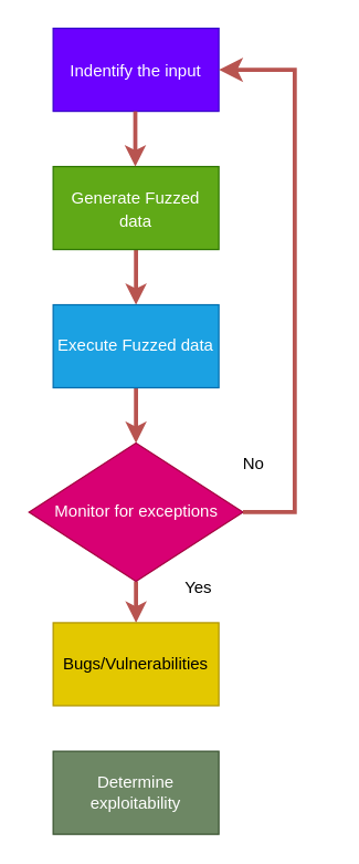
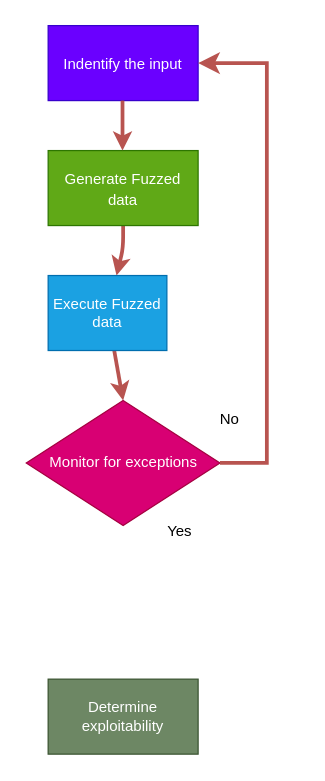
  <mxCell id="0" />
  <mxCell id="1" parent="0" />
  <mxCell id="2" value="&lt;h3&gt;&lt;span style=&quot;font-size: 12px; font-weight: 400;&quot;&gt;Indentify the input&lt;/span&gt;&lt;br&gt;&lt;/h3&gt;" style="rounded=0;whiteSpace=wrap;html=1;fillColor=#6a00ff;fontColor=#ffffff;strokeColor=#3700CC;" vertex="1" parent="1"><mxGeometry x="38" y="20" width="120" height="60" as="geometry" /></mxCell>
  <mxCell id="3" value="" style="edgeStyle=none;html=1;strokeWidth=3;fontSize=12;fillColor=#f8cecc;gradientColor=#ea6b66;strokeColor=#b85450;" edge="1" parent="1" source="4" target="7"><mxGeometry relative="1" as="geometry"><Array as="points"><mxPoint x="98" y="198" /></Array></mxGeometry></mxCell>
  <mxCell id="4" value="&lt;h3&gt;&lt;span style=&quot;font-size: 12px; font-weight: 400;&quot;&gt;Generate Fuzzed data&lt;/span&gt;&lt;br&gt;&lt;/h3&gt;" style="rounded=0;whiteSpace=wrap;html=1;fillColor=#60a917;fontColor=#ffffff;strokeColor=#2D7600;" vertex="1" parent="1"><mxGeometry x="38" y="120" width="120" height="60" as="geometry" /></mxCell>
  <mxCell id="5" value="" style="edgeStyle=none;html=1;strokeWidth=3;fontSize=12;fillColor=#f8cecc;gradientColor=#ea6b66;strokeColor=#b85450;" edge="1" parent="1"><mxGeometry relative="1" as="geometry"><mxPoint x="97.5" y="80" as="sourcePoint" /><mxPoint x="97.5" y="120" as="targetPoint" /></mxGeometry></mxCell>
  <mxCell id="6" value="" style="edgeStyle=none;html=1;strokeWidth=3;fontSize=12;fillColor=#f8cecc;gradientColor=#ea6b66;strokeColor=#b85450;" edge="1" parent="1" source="7"><mxGeometry relative="1" as="geometry"><mxPoint x="98" y="320" as="targetPoint" /></mxGeometry></mxCell>
- <mxCell id="7" value="Execute Fuzzed data" style="whiteSpace=wrap;html=1;rounded=0;fillColor=#1ba1e2;fontColor=#ffffff;strokeColor=#006EAF;" vertex="1" parent="1"><mxGeometry x="38" y="220" width="120" height="60" as="geometry" /></mxCell>
- <mxCell id="8" value="" style="edgeStyle=none;html=1;strokeWidth=3;fontSize=12;fillColor=#f8cecc;gradientColor=#ea6b66;strokeColor=#b85450;" edge="1" parent="1" source="9" target="10"><mxGeometry relative="1" as="geometry" /></mxCell>
+ <mxCell id="7" value="Execute Fuzzed data" style="whiteSpace=wrap;html=1;rounded=0;fillColor=#1ba1e2;fontColor=#ffffff;strokeColor=#006EAF;" vertex="1" parent="1"><mxGeometry x="38" y="220" width="95" height="60" as="geometry" /></mxCell>
  <mxCell id="9" value="Monitor for exceptions" style="rhombus;whiteSpace=wrap;html=1;rounded=0;fillColor=#d80073;fontColor=#ffffff;strokeColor=#A50040;" vertex="1" parent="1"><mxGeometry x="20.5" y="320" width="155" height="100" as="geometry" /></mxCell>
- <mxCell id="10" value="Bugs/Vulnerabilities" style="whiteSpace=wrap;html=1;rounded=0;fontSize=12;fillColor=#e3c800;fontColor=#000000;strokeColor=#B09500;" vertex="1" parent="1"><mxGeometry x="38" y="450" width="120" height="60" as="geometry" /></mxCell>
  <mxCell id="11" value="Determine exploitability" style="whiteSpace=wrap;html=1;rounded=0;fillColor=#6d8764;fontColor=#ffffff;strokeColor=#3A5431;" vertex="1" parent="1"><mxGeometry x="38" y="543" width="120" height="60" as="geometry" /></mxCell>
  <mxCell id="12" value="Yes" style="text;html=1;align=center;verticalAlign=middle;resizable=0;points=[];autosize=1;strokeColor=none;fillColor=none;fontSize=12;" vertex="1" parent="1"><mxGeometry x="123" y="410" width="40" height="30" as="geometry" /></mxCell>
  <mxCell id="13" value="" style="edgeStyle=elbowEdgeStyle;elbow=horizontal;endArrow=classic;html=1;curved=0;rounded=0;endSize=8;startSize=8;strokeWidth=3;fontSize=12;exitX=1;exitY=0.5;exitDx=0;exitDy=0;fillColor=#f8cecc;gradientColor=#ea6b66;strokeColor=#b85450;" edge="1" parent="1" source="9" target="2"><mxGeometry width="50" height="50" relative="1" as="geometry"><mxPoint x="175.5" y="360" as="sourcePoint" /><mxPoint x="225.5" y="310" as="targetPoint" /><Array as="points"><mxPoint x="213" y="373" /><mxPoint x="238" y="371" /><mxPoint x="238" y="200" /></Array></mxGeometry></mxCell>
  <mxCell id="14" value="No" style="text;html=1;align=center;verticalAlign=middle;resizable=0;points=[];autosize=1;strokeColor=none;fillColor=none;fontSize=12;" vertex="1" parent="1"><mxGeometry x="163" y="320" width="40" height="30" as="geometry" /></mxCell>
